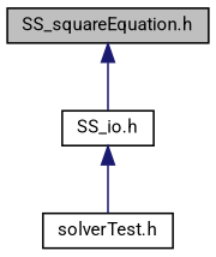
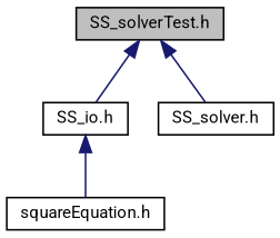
  digraph {
    fontname=Roboto
    node [color=black fillcolor=white fontname=Roboto fontsize=10 shape=record style=filled]
    edge [color=midnightblue dir=back fontname=Roboto fontsize=10 labelfontname=Helvetica labelfontsize=10 style=solid]
-   n1 [fillcolor=grey75 fontcolor=black height=0.2 label="SS_squareEquation.h" width=0.4]
+   n1 [fillcolor=grey75 fontcolor=black height=0.2 label="SS_solverTest.h" width=0.4]
    n2 [height=0.2 label="SS_io.h" width=0.4]
-   n4 [height=0.2 label="solverTest.h" width=0.4]
+   n3 [height=0.2 label="SS_solver.h" width=0.4]
+   n4 [height=0.2 label="squareEquation.h" width=0.4]
    n1 -> n2
+   n1 -> n3
    n2 -> n4
  }
